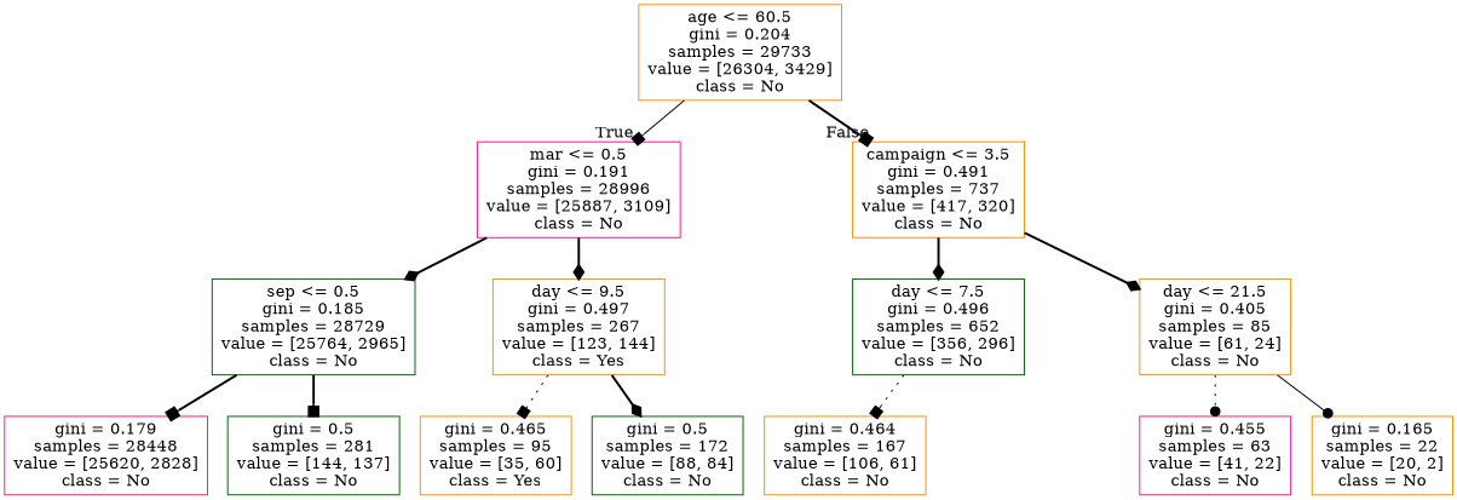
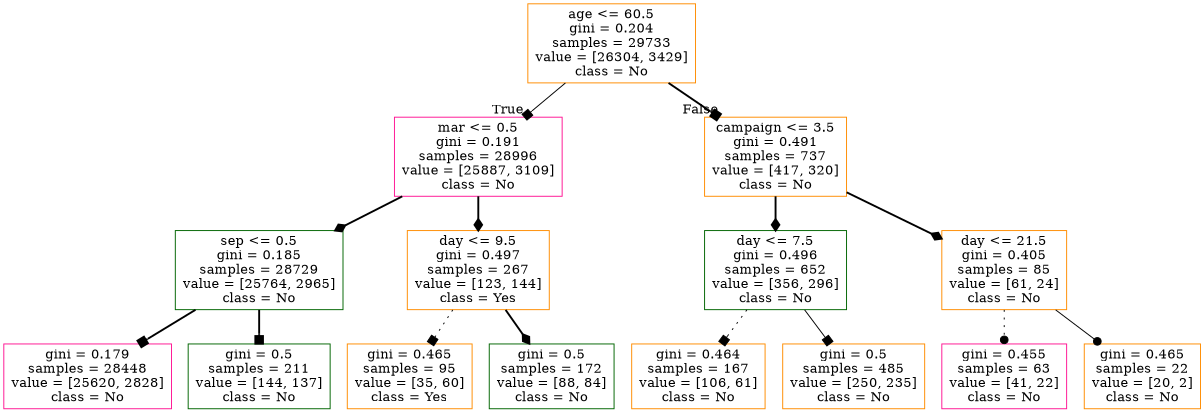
  digraph {
    node [color=darkorange shape=box]
    edge [arrowhead=box style=bold]
    n1 [label="age <= 60.5\ngini = 0.204\nsamples = 29733\nvalue = [26304, 3429]\nclass = No"]
    n2 [color=deeppink label="mar <= 0.5\ngini = 0.191\nsamples = 28996\nvalue = [25887, 3109]\nclass = No"]
    n3 [label="campaign <= 3.5\ngini = 0.491\nsamples = 737\nvalue = [417, 320]\nclass = No"]
    n4 [color=darkgreen label="sep <= 0.5\ngini = 0.185\nsamples = 28729\nvalue = [25764, 2965]\nclass = No"]
    n5 [label="day <= 9.5\ngini = 0.497\nsamples = 267\nvalue = [123, 144]\nclass = Yes"]
    n6 [color=darkgreen label="day <= 7.5\ngini = 0.496\nsamples = 652\nvalue = [356, 296]\nclass = No"]
    n7 [label="day <= 21.5\ngini = 0.405\nsamples = 85\nvalue = [61, 24]\nclass = No"]
    n8 [color=deeppink label="gini = 0.179\nsamples = 28448\nvalue = [25620, 2828]\nclass = No"]
-   n9 [color=darkgreen label="gini = 0.5\nsamples = 281\nvalue = [144, 137]\nclass = No"]
+   n9 [color=darkgreen label="gini = 0.5\nsamples = 211\nvalue = [144, 137]\nclass = No"]
    n10 [label="gini = 0.465\nsamples = 95\nvalue = [35, 60]\nclass = Yes"]
    n11 [color=darkgreen label="gini = 0.5\nsamples = 172\nvalue = [88, 84]\nclass = No"]
    n12 [label="gini = 0.464\nsamples = 167\nvalue = [106, 61]\nclass = No"]
+   n13 [label="gini = 0.5\nsamples = 485\nvalue = [250, 235]\nclass = No"]
    n14 [color=deeppink label="gini = 0.455\nsamples = 63\nvalue = [41, 22]\nclass = No"]
-   n15 [label="gini = 0.165\nsamples = 22\nvalue = [20, 2]\nclass = No"]
+   n15 [label="gini = 0.465\nsamples = 22\nvalue = [20, 2]\nclass = No"]
    n1 -> n2 [headlabel=True labelangle=45 labeldistance=2.5 style=solid]
    n1 -> n3 [headlabel=False labelangle=-45 labeldistance=2.5]
    n2 -> n4 [arrowhead=diamond]
    n2 -> n5 [arrowhead=diamond]
    n3 -> n6 [arrowhead=diamond]
    n3 -> n7 [arrowhead=diamond]
    n4 -> n8
    n4 -> n9
    n5 -> n10 [style=dotted]
    n5 -> n11 [arrowhead=diamond]
    n6 -> n12 [style=dotted]
+   n6 -> n13 [style=solid]
    n7 -> n14 [arrowhead=dot style=dotted]
    n7 -> n15 [arrowhead=dot style=solid]
  }
